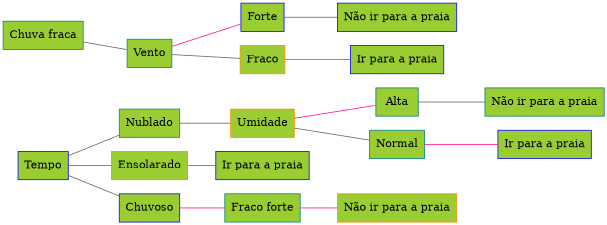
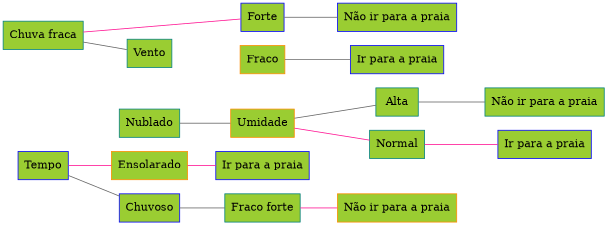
  graph {
    rankdir=LR
    node [color=blue fillcolor=yellowgreen shape=rectangle style=filled]
    edge [color=gray40]
    Tempo
    Nublado [color=teal]
    Ensolarado [color=darkorange]
    Chuvoso
    Umidade [color=darkorange]
    n6 [label="Ir para a praia"]
    n7 [color=teal label="Fraco forte"]
    Alta [color=teal]
    Normal [color=teal]
    n10 [color=darkorange label="Não ir para a praia"]
    "Chuva fraca" [color=teal]
    Vento [color=teal]
    n13 [color=teal label="Não ir para a praia"]
    n14 [label="Ir para a praia"]
    Forte
    Fraco [color=darkorange]
    n17 [label="Não ir para a praia"]
    n18 [label="Ir para a praia"]
-   Tempo -- Nublado
    Tempo -- Ensolarado [color=deeppink]
    Tempo -- Chuvoso
    Nublado -- Umidade
    Ensolarado -- n6 [color=deeppink]
-   Chuvoso -- n7 [color=deeppink]
-   Umidade -- Alta [color=deeppink]
-   Umidade -- Normal
+   Chuvoso -- n7
+   Umidade -- Alta
+   Umidade -- Normal [color=deeppink]
    n7 -- n10 [color=deeppink]
    Alta -- n13
    Normal -- n14 [color=deeppink]
    "Chuva fraca" -- Vento
-   Vento -- Forte [color=deeppink]
-   Vento -- Fraco
+   "Chuva fraca" -- Forte [color=deeppink]
    Forte -- n17
    Fraco -- n18
  }
